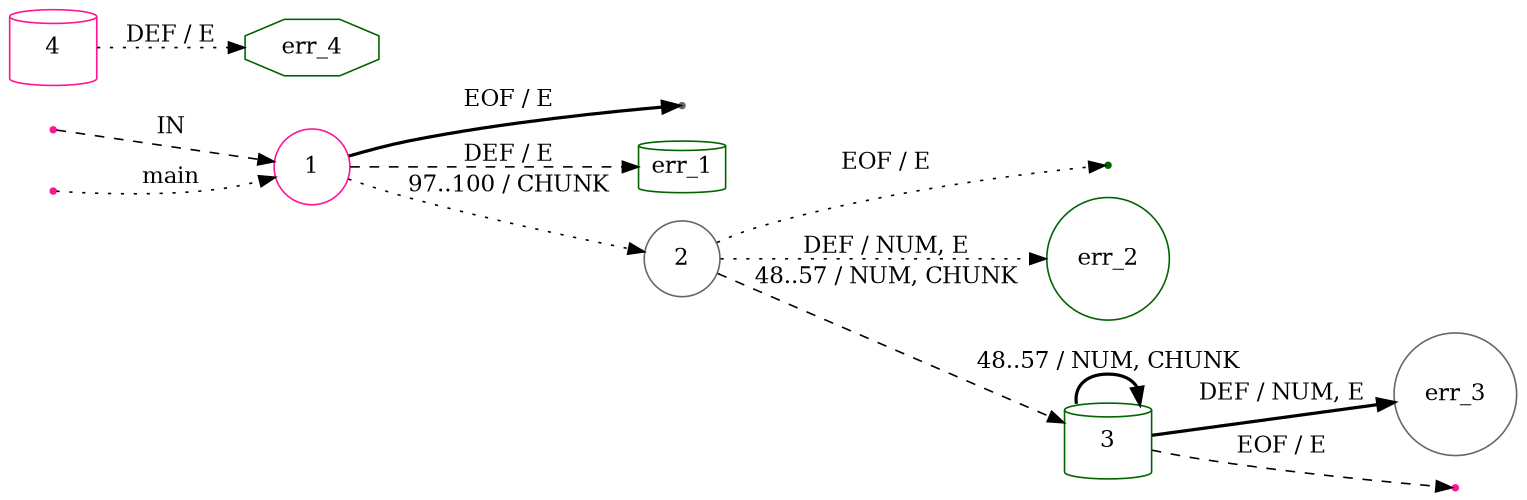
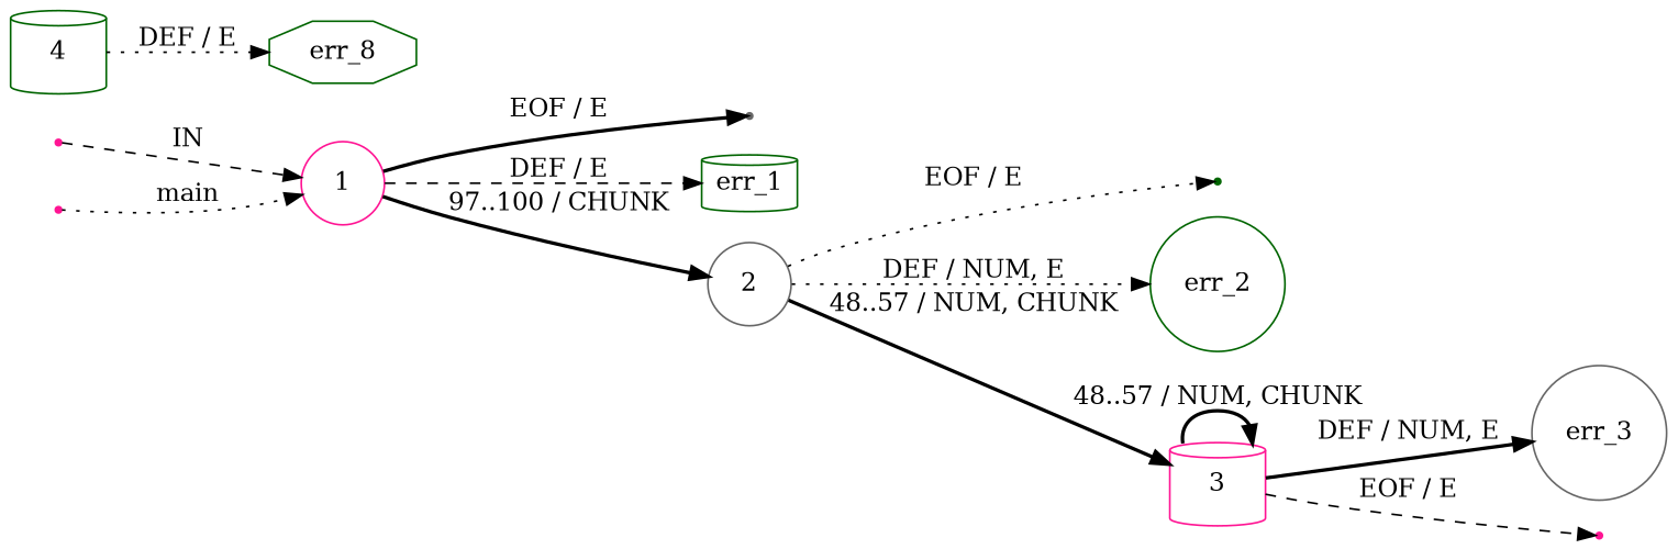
  digraph {
    rankdir=LR
    node [color=deeppink shape=point]
    edge [style=dotted]
    1 [fixedsize=true height=0.65 shape=circle]
    ENTRY
    eof_1 [color=gray40]
    err_1 [color=darkgreen height=0.2 shape=cylinder]
    2 [color=gray40 fixedsize=true height=0.65 shape=circle]
    en_1
    eof_2 [color=darkgreen]
    err_2 [color=darkgreen height=0.2 shape=circle]
    err_3 [color=gray40 height=0.2 shape=circle]
-   err_4 [color=darkgreen height=0.2 shape=octagon]
-   4 [fixedsize=true height=0.65 shape=cylinder]
-   3 [color=darkgreen fixedsize=true height=0.65 shape=cylinder]
+   err_4 [color=darkgreen height=0.2 shape=octagon label=err_8]
+   4 [color=darkgreen fixedsize=true height=0.65 shape=cylinder]
+   3 [fixedsize=true height=0.65 shape=cylinder]
    eof_3
    1 -> eof_1 [label="EOF / E" style=bold]
    1 -> err_1 [label="DEF / E" style=dashed]
-   1 -> 2 [label="97..100 / CHUNK"]
+   1 -> 2 [label="97..100 / CHUNK" style=bold]
    ENTRY -> 1 [label=IN style=dashed]
    2 -> eof_2 [label="EOF / E"]
    2 -> err_2 [label="DEF / NUM, E"]
-   2 -> 3 [label="48..57 / NUM, CHUNK" style=dashed]
+   2 -> 3 [label="48..57 / NUM, CHUNK" style=bold]
    en_1 -> 1 [label=main]
    4 -> err_4 [label="DEF / E"]
    3 -> err_3 [label="DEF / NUM, E" style=bold]
    3 -> 3 [label="48..57 / NUM, CHUNK" style=bold]
    3 -> eof_3 [label="EOF / E" style=dashed]
  }
